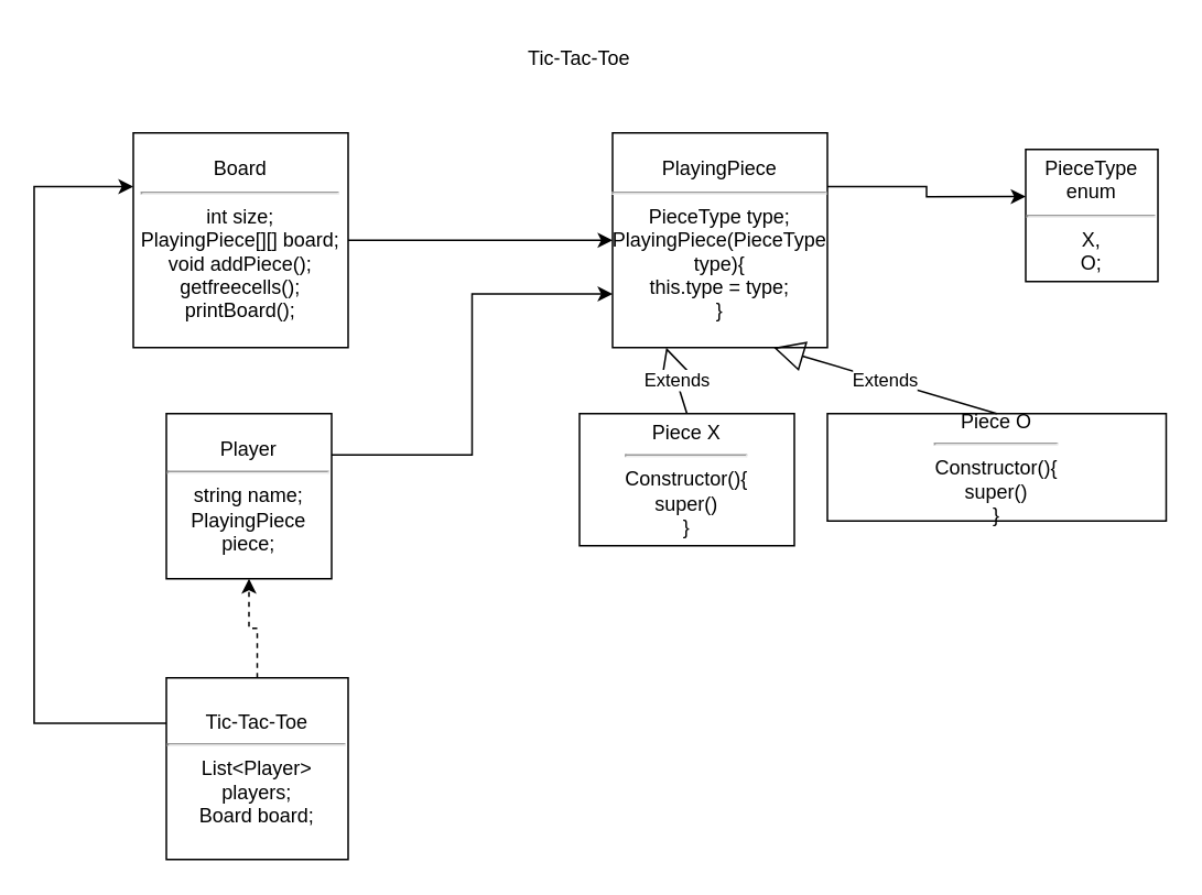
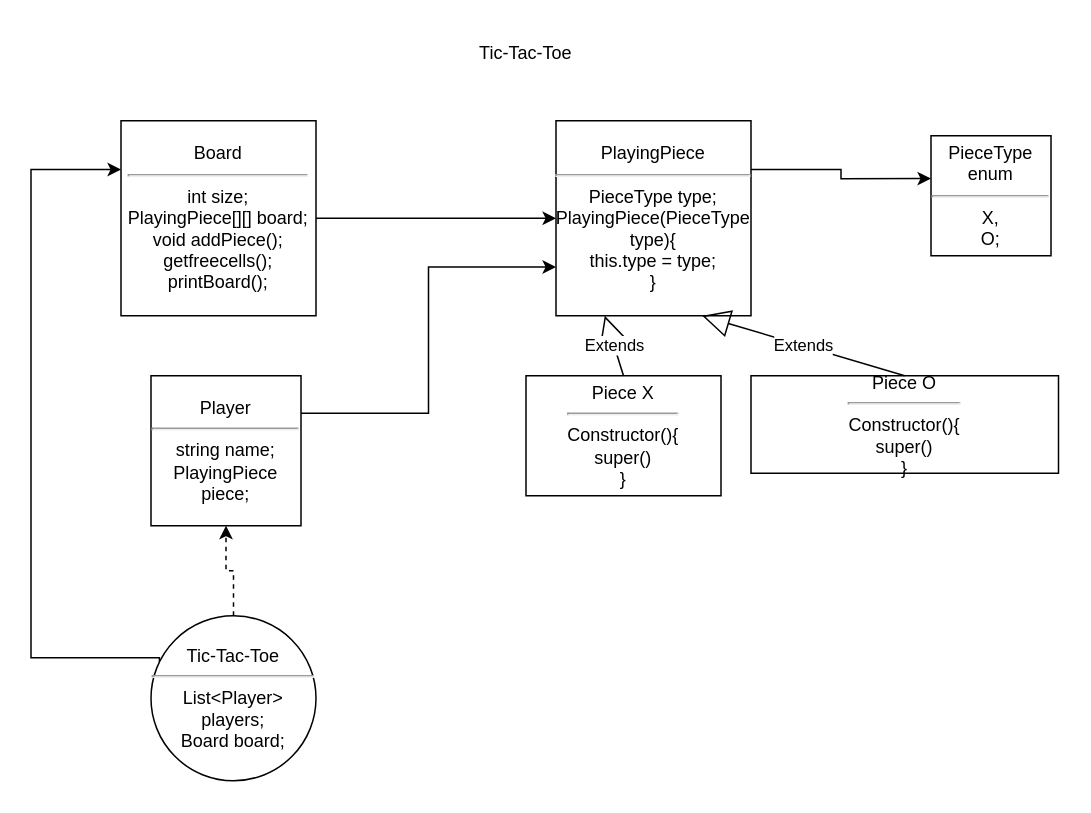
  <mxCell id="0" />
  <mxCell id="1" parent="0" />
  <mxCell id="2" value="PlayingPiece&lt;hr&gt;PieceType type;&lt;div&gt;PlayingPiece(PieceType type){&lt;/div&gt;&lt;div&gt;this.type = type;&lt;/div&gt;&lt;div&gt;}&lt;/div&gt;" style="whiteSpace=wrap;html=1;aspect=fixed;" vertex="1" parent="1"><mxGeometry x="370" y="80" width="130" height="130" as="geometry" /></mxCell>
  <mxCell id="3" value="PieceType enum&lt;hr&gt;X,&lt;div&gt;O;&lt;/div&gt;" style="whiteSpace=wrap;html=1;aspect=fixed;" vertex="1" parent="1"><mxGeometry x="620" y="90" width="80" height="80" as="geometry" /></mxCell>
  <mxCell id="4" style="edgeStyle=orthogonalEdgeStyle;rounded=0;orthogonalLoop=1;jettySize=auto;html=1;exitX=1;exitY=0.25;exitDx=0;exitDy=0;entryX=0;entryY=0.357;entryDx=0;entryDy=0;entryPerimeter=0;" edge="1" parent="1" source="2" target="3"><mxGeometry relative="1" as="geometry" /></mxCell>
  <mxCell id="5" value="Piece X&lt;hr&gt;Constructor(){&lt;div&gt;super()&lt;/div&gt;&lt;div&gt;}&lt;/div&gt;" style="rounded=0;whiteSpace=wrap;html=1;" vertex="1" parent="1"><mxGeometry x="350" y="250" width="130" height="80" as="geometry" /></mxCell>
  <mxCell id="6" value="Piece O&lt;hr&gt;Constructor(){&lt;div&gt;super()&lt;/div&gt;&lt;div&gt;}&lt;/div&gt;" style="rounded=0;whiteSpace=wrap;html=1;" vertex="1" parent="1"><mxGeometry x="500" y="250" width="205" height="65" as="geometry" /></mxCell>
  <mxCell id="7" value="Extends" style="endArrow=block;endSize=16;endFill=0;html=1;rounded=0;entryX=0.25;entryY=1;entryDx=0;entryDy=0;exitX=0.5;exitY=0;exitDx=0;exitDy=0;" edge="1" parent="1" source="5" target="2"><mxGeometry width="160" relative="1" as="geometry"><mxPoint x="310" y="360" as="sourcePoint" /><mxPoint x="470" y="360" as="targetPoint" /></mxGeometry></mxCell>
  <mxCell id="8" value="Extends" style="endArrow=block;endSize=16;endFill=0;html=1;rounded=0;entryX=0.75;entryY=1;entryDx=0;entryDy=0;exitX=0.5;exitY=0;exitDx=0;exitDy=0;" edge="1" parent="1" source="6" target="2"><mxGeometry width="160" relative="1" as="geometry"><mxPoint x="425" y="260" as="sourcePoint" /><mxPoint x="413" y="220" as="targetPoint" /></mxGeometry></mxCell>
  <mxCell id="9" style="edgeStyle=orthogonalEdgeStyle;rounded=0;orthogonalLoop=1;jettySize=auto;html=1;exitX=1;exitY=0.5;exitDx=0;exitDy=0;" edge="1" parent="1" source="10" target="2"><mxGeometry relative="1" as="geometry" /></mxCell>
  <mxCell id="10" value="Board&lt;hr&gt;int size;&lt;div&gt;PlayingPiece[][] board;&lt;/div&gt;&lt;div&gt;void addPiece();&lt;/div&gt;&lt;div&gt;getfreecells();&lt;/div&gt;&lt;div&gt;printBoard();&lt;/div&gt;" style="whiteSpace=wrap;html=1;aspect=fixed;" vertex="1" parent="1"><mxGeometry x="80" y="80" width="130" height="130" as="geometry" /></mxCell>
  <mxCell id="11" style="edgeStyle=orthogonalEdgeStyle;rounded=0;orthogonalLoop=1;jettySize=auto;html=1;exitX=1;exitY=0.25;exitDx=0;exitDy=0;entryX=0;entryY=0.75;entryDx=0;entryDy=0;" edge="1" parent="1" source="12" target="2"><mxGeometry relative="1" as="geometry" /></mxCell>
  <mxCell id="12" value="Player&lt;hr&gt;string name;&lt;div&gt;PlayingPiece piece;&lt;/div&gt;" style="whiteSpace=wrap;html=1;aspect=fixed;" vertex="1" parent="1"><mxGeometry x="100" y="250" width="100" height="100" as="geometry" /></mxCell>
  <mxCell id="13" style="edgeStyle=orthogonalEdgeStyle;rounded=0;orthogonalLoop=1;jettySize=auto;html=1;exitX=0;exitY=0.25;exitDx=0;exitDy=0;entryX=0;entryY=0.25;entryDx=0;entryDy=0;" edge="1" parent="1" source="15" target="10"><mxGeometry relative="1" as="geometry"><Array as="points"><mxPoint x="20" y="438" /><mxPoint x="20" y="113" /></Array></mxGeometry></mxCell>
  <mxCell id="14" style="edgeStyle=orthogonalEdgeStyle;rounded=0;orthogonalLoop=1;jettySize=auto;html=1;exitX=0.5;exitY=0;exitDx=0;exitDy=0;entryX=0.5;entryY=1;entryDx=0;entryDy=0;dashed=1;" edge="1" parent="1" source="15" target="12"><mxGeometry relative="1" as="geometry" /></mxCell>
- <mxCell id="15" value="Tic-Tac-Toe&lt;hr&gt;List&amp;lt;Player&amp;gt; players;&lt;div&gt;Board board;&lt;/div&gt;" style="whiteSpace=wrap;html=1;aspect=fixed;" vertex="1" parent="1"><mxGeometry x="100" y="410" width="110" height="110" as="geometry" /></mxCell>
+ <mxCell id="15" value="Tic-Tac-Toe&lt;hr&gt;List&amp;lt;Player&amp;gt; players;&lt;div&gt;Board board;&lt;/div&gt;" style="ellipse;whiteSpace=wrap;html=1;aspect=fixed;" vertex="1" parent="1"><mxGeometry x="100" y="410" width="110" height="110" as="geometry" /></mxCell>
  <mxCell id="16" value="Tic-Tac-Toe" style="text;html=1;align=center;verticalAlign=middle;whiteSpace=wrap;rounded=0;" vertex="1" parent="1"><mxGeometry x="300" y="20" width="100" height="30" as="geometry" /></mxCell>
